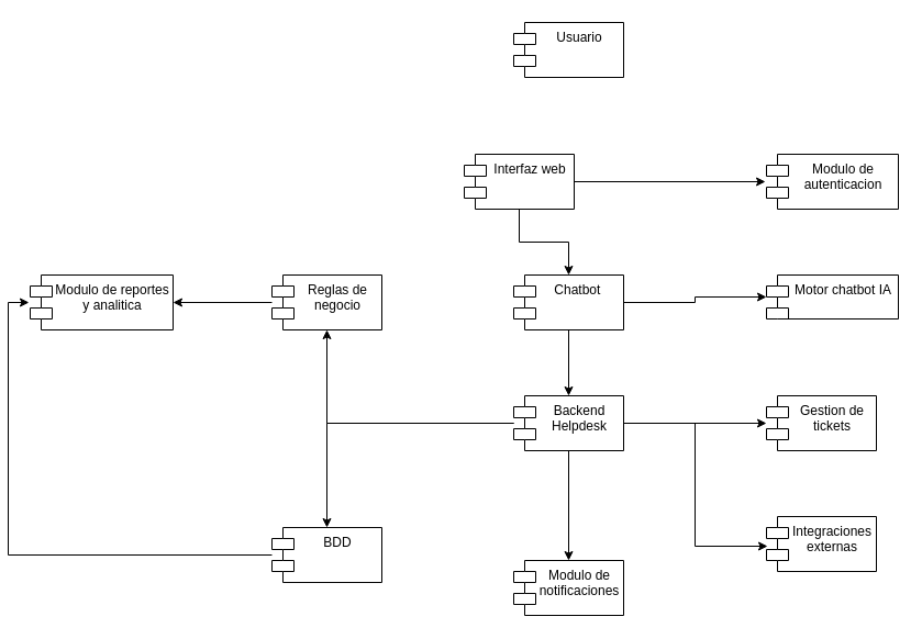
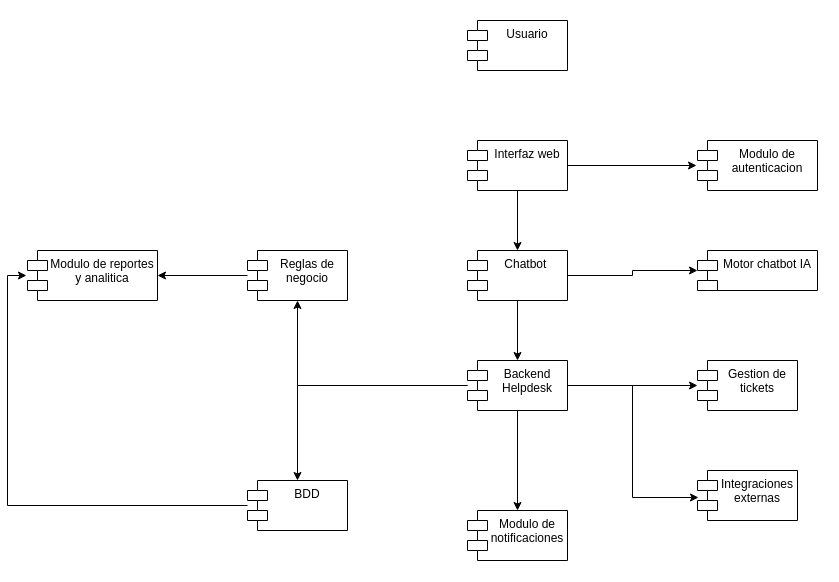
  <mxCell id="0" />
  <mxCell id="1" parent="0" />
  <mxCell id="2" value="Usuario" style="shape=module;align=left;spacingLeft=20;align=center;verticalAlign=top;whiteSpace=wrap;html=1;" vertex="1" parent="1"><mxGeometry x="460" y="20" width="100" height="50" as="geometry" /></mxCell>
  <mxCell id="3" style="edgeStyle=orthogonalEdgeStyle;rounded=0;orthogonalLoop=1;jettySize=auto;html=1;entryX=0.5;entryY=0;entryDx=0;entryDy=0;" edge="1" parent="1" source="4" target="8"><mxGeometry relative="1" as="geometry" /></mxCell>
- <mxCell id="4" value="Interfaz web" style="shape=module;align=left;spacingLeft=20;align=center;verticalAlign=top;whiteSpace=wrap;html=1;" vertex="1" parent="1"><mxGeometry x="415" y="140" width="100" height="50" as="geometry" /></mxCell>
+ <mxCell id="4" value="Interfaz web" style="shape=module;align=left;spacingLeft=20;align=center;verticalAlign=top;whiteSpace=wrap;html=1;" vertex="1" parent="1"><mxGeometry x="460" y="140" width="100" height="50" as="geometry" /></mxCell>
  <mxCell id="5" value="Modulo de autenticacion" style="shape=module;align=left;spacingLeft=20;align=center;verticalAlign=top;whiteSpace=wrap;html=1;" vertex="1" parent="1"><mxGeometry x="690" y="140" width="120" height="50" as="geometry" /></mxCell>
  <mxCell id="6" style="edgeStyle=orthogonalEdgeStyle;rounded=0;orthogonalLoop=1;jettySize=auto;html=1;entryX=-0.008;entryY=0.5;entryDx=0;entryDy=0;entryPerimeter=0;" edge="1" parent="1" source="4" target="5"><mxGeometry relative="1" as="geometry" /></mxCell>
  <mxCell id="7" style="edgeStyle=orthogonalEdgeStyle;rounded=0;orthogonalLoop=1;jettySize=auto;html=1;entryX=0.5;entryY=0;entryDx=0;entryDy=0;" edge="1" parent="1" source="8" target="15"><mxGeometry relative="1" as="geometry" /></mxCell>
  <mxCell id="8" value="Chatbot&amp;nbsp;" style="shape=module;align=left;spacingLeft=20;align=center;verticalAlign=top;whiteSpace=wrap;html=1;" vertex="1" parent="1"><mxGeometry x="460" y="250" width="100" height="50" as="geometry" /></mxCell>
  <mxCell id="9" value="Motor chatbot IA" style="shape=module;align=left;spacingLeft=20;align=center;verticalAlign=top;whiteSpace=wrap;html=1;" vertex="1" parent="1"><mxGeometry x="690" y="250" width="120" height="40" as="geometry" /></mxCell>
  <mxCell id="10" style="edgeStyle=orthogonalEdgeStyle;rounded=0;orthogonalLoop=1;jettySize=auto;html=1;entryX=0;entryY=0.5;entryDx=0;entryDy=0;entryPerimeter=0;" edge="1" parent="1" source="8" target="9"><mxGeometry relative="1" as="geometry" /></mxCell>
  <mxCell id="11" style="edgeStyle=orthogonalEdgeStyle;rounded=0;orthogonalLoop=1;jettySize=auto;html=1;" edge="1" parent="1" source="15" target="16"><mxGeometry relative="1" as="geometry" /></mxCell>
  <mxCell id="12" style="edgeStyle=orthogonalEdgeStyle;rounded=0;orthogonalLoop=1;jettySize=auto;html=1;entryX=0.5;entryY=0;entryDx=0;entryDy=0;" edge="1" parent="1" source="15" target="17"><mxGeometry relative="1" as="geometry" /></mxCell>
  <mxCell id="13" style="edgeStyle=orthogonalEdgeStyle;rounded=0;orthogonalLoop=1;jettySize=auto;html=1;entryX=0.5;entryY=1;entryDx=0;entryDy=0;" edge="1" parent="1" source="15" target="21"><mxGeometry relative="1" as="geometry" /></mxCell>
  <mxCell id="14" style="edgeStyle=orthogonalEdgeStyle;rounded=0;orthogonalLoop=1;jettySize=auto;html=1;" edge="1" parent="1" source="15" target="22"><mxGeometry relative="1" as="geometry" /></mxCell>
  <mxCell id="15" value="Backend Helpdesk" style="shape=module;align=left;spacingLeft=20;align=center;verticalAlign=top;whiteSpace=wrap;html=1;" vertex="1" parent="1"><mxGeometry x="460" y="360" width="100" height="50" as="geometry" /></mxCell>
  <mxCell id="16" value="Gestion de tickets" style="shape=module;align=left;spacingLeft=20;align=center;verticalAlign=top;whiteSpace=wrap;html=1;" vertex="1" parent="1"><mxGeometry x="690" y="360" width="100" height="50" as="geometry" /></mxCell>
  <mxCell id="17" value="BDD" style="shape=module;align=left;spacingLeft=20;align=center;verticalAlign=top;whiteSpace=wrap;html=1;" vertex="1" parent="1"><mxGeometry x="240" y="480" width="100" height="50" as="geometry" /></mxCell>
  <mxCell id="18" value="Modulo de reportes y analitica" style="shape=module;align=left;spacingLeft=20;align=center;verticalAlign=top;whiteSpace=wrap;html=1;" vertex="1" parent="1"><mxGeometry x="20" y="250" width="130" height="50" as="geometry" /></mxCell>
  <mxCell id="19" style="edgeStyle=orthogonalEdgeStyle;rounded=0;orthogonalLoop=1;jettySize=auto;html=1;entryX=-0.008;entryY=0.5;entryDx=0;entryDy=0;entryPerimeter=0;" edge="1" parent="1" source="17" target="18"><mxGeometry relative="1" as="geometry" /></mxCell>
  <mxCell id="20" style="edgeStyle=orthogonalEdgeStyle;rounded=0;orthogonalLoop=1;jettySize=auto;html=1;entryX=1;entryY=0.5;entryDx=0;entryDy=0;" edge="1" parent="1" source="21" target="18"><mxGeometry relative="1" as="geometry" /></mxCell>
  <mxCell id="21" value="Reglas de negocio" style="shape=module;align=left;spacingLeft=20;align=center;verticalAlign=top;whiteSpace=wrap;html=1;" vertex="1" parent="1"><mxGeometry x="240" y="250" width="100" height="50" as="geometry" /></mxCell>
  <mxCell id="22" value="Modulo de notificaciones" style="shape=module;align=left;spacingLeft=20;align=center;verticalAlign=top;whiteSpace=wrap;html=1;" vertex="1" parent="1"><mxGeometry x="460" y="510" width="100" height="50" as="geometry" /></mxCell>
  <mxCell id="23" value="Integraciones externas" style="shape=module;align=left;spacingLeft=20;align=center;verticalAlign=top;whiteSpace=wrap;html=1;" vertex="1" parent="1"><mxGeometry x="690" y="470" width="100" height="50" as="geometry" /></mxCell>
  <mxCell id="24" style="edgeStyle=orthogonalEdgeStyle;rounded=0;orthogonalLoop=1;jettySize=auto;html=1;entryX=0.01;entryY=0.54;entryDx=0;entryDy=0;entryPerimeter=0;" edge="1" parent="1" source="15" target="23"><mxGeometry relative="1" as="geometry" /></mxCell>
